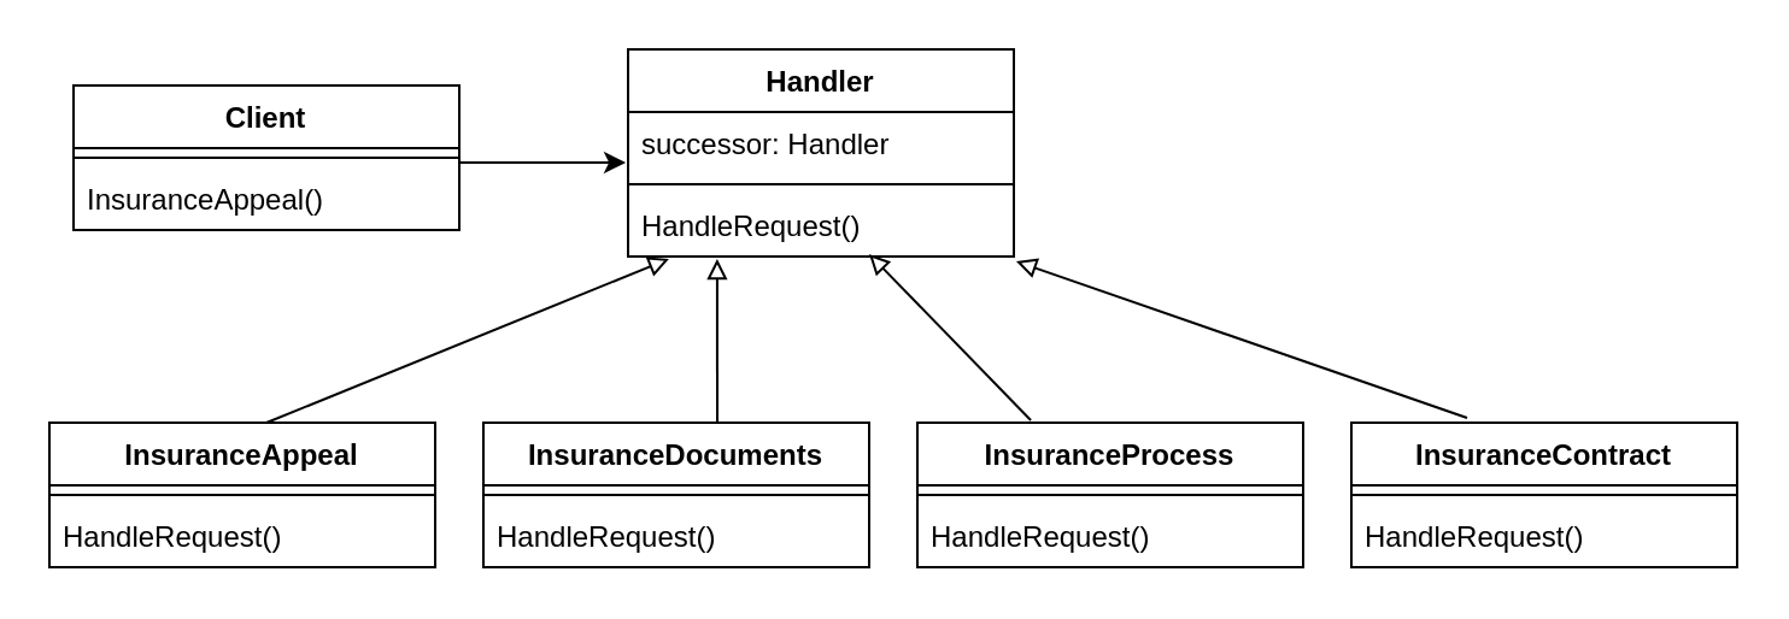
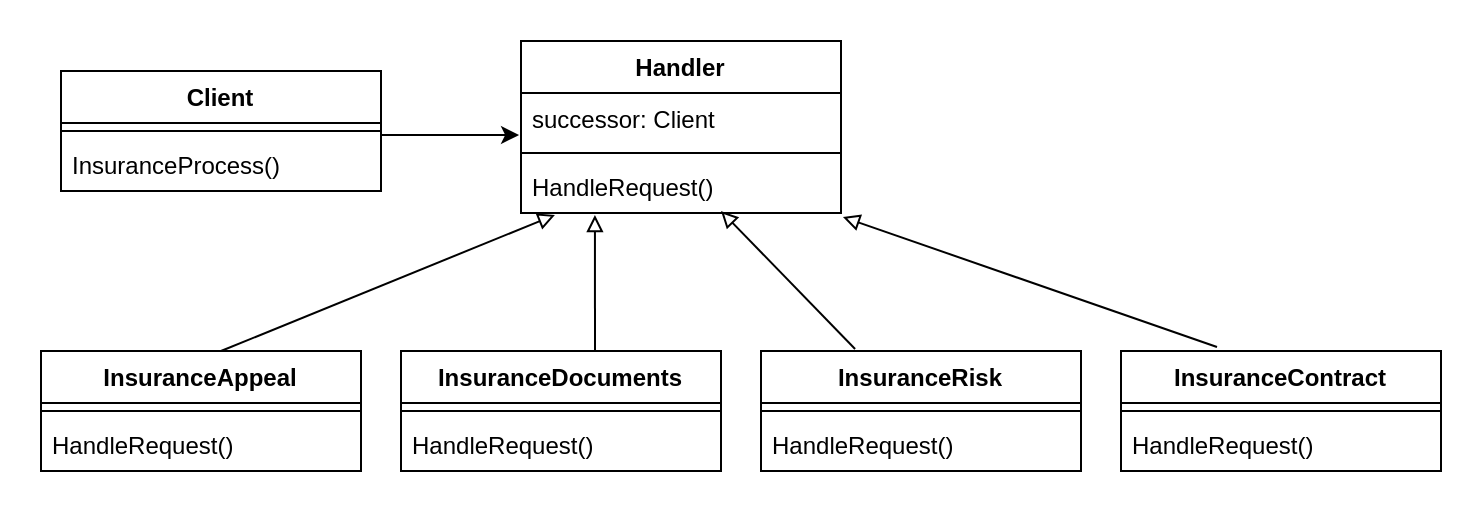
  <mxCell id="0" />
  <mxCell id="1" parent="0" />
  <mxCell id="2" value="Client" style="swimlane;fontStyle=1;align=center;verticalAlign=top;childLayout=stackLayout;horizontal=1;startSize=26;horizontalStack=0;resizeParent=1;resizeParentMax=0;resizeLast=0;collapsible=1;marginBottom=0;" parent="1" vertex="1"><mxGeometry x="30" y="35" width="160" height="60" as="geometry" /></mxCell>
  <mxCell id="3" value="" style="line;strokeWidth=1;fillColor=none;align=left;verticalAlign=middle;spacingTop=-1;spacingLeft=3;spacingRight=3;rotatable=0;labelPosition=right;points=[];portConstraint=eastwest;" parent="2" vertex="1"><mxGeometry y="26" width="160" height="8" as="geometry" /></mxCell>
- <mxCell id="4" value="InsuranceAppeal()" style="text;strokeColor=none;fillColor=none;align=left;verticalAlign=top;spacingLeft=4;spacingRight=4;overflow=hidden;rotatable=0;points=[[0,0.5],[1,0.5]];portConstraint=eastwest;" parent="2" vertex="1"><mxGeometry y="34" width="160" height="26" as="geometry" /></mxCell>
+ <mxCell id="4" value="InsuranceProcess()" style="text;strokeColor=none;fillColor=none;align=left;verticalAlign=top;spacingLeft=4;spacingRight=4;overflow=hidden;rotatable=0;points=[[0,0.5],[1,0.5]];portConstraint=eastwest;" parent="2" vertex="1"><mxGeometry y="34" width="160" height="26" as="geometry" /></mxCell>
  <mxCell id="5" value="Handler" style="swimlane;fontStyle=1;align=center;verticalAlign=top;childLayout=stackLayout;horizontal=1;startSize=26;horizontalStack=0;resizeParent=1;resizeParentMax=0;resizeLast=0;collapsible=1;marginBottom=0;" parent="1" vertex="1"><mxGeometry x="260" y="20" width="160" height="86" as="geometry" /></mxCell>
- <mxCell id="6" value="successor: Handler" style="text;strokeColor=none;fillColor=none;align=left;verticalAlign=top;spacingLeft=4;spacingRight=4;overflow=hidden;rotatable=0;points=[[0,0.5],[1,0.5]];portConstraint=eastwest;" parent="5" vertex="1"><mxGeometry y="26" width="160" height="26" as="geometry" /></mxCell>
+ <mxCell id="6" value="successor: Client" style="text;strokeColor=none;fillColor=none;align=left;verticalAlign=top;spacingLeft=4;spacingRight=4;overflow=hidden;rotatable=0;points=[[0,0.5],[1,0.5]];portConstraint=eastwest;" parent="5" vertex="1"><mxGeometry y="26" width="160" height="26" as="geometry" /></mxCell>
  <mxCell id="7" value="" style="line;strokeWidth=1;fillColor=none;align=left;verticalAlign=middle;spacingTop=-1;spacingLeft=3;spacingRight=3;rotatable=0;labelPosition=right;points=[];portConstraint=eastwest;" parent="5" vertex="1"><mxGeometry y="52" width="160" height="8" as="geometry" /></mxCell>
  <mxCell id="8" value="HandleRequest()" style="text;strokeColor=none;fillColor=none;align=left;verticalAlign=top;spacingLeft=4;spacingRight=4;overflow=hidden;rotatable=0;points=[[0,0.5],[1,0.5]];portConstraint=eastwest;" parent="5" vertex="1"><mxGeometry y="60" width="160" height="26" as="geometry" /></mxCell>
  <mxCell id="9" value="" style="endArrow=classic;html=1;rounded=0;entryX=-0.006;entryY=0.808;entryDx=0;entryDy=0;entryPerimeter=0;" parent="1" target="6" edge="1"><mxGeometry width="50" height="50" relative="1" as="geometry"><mxPoint x="190" y="67" as="sourcePoint" /><mxPoint x="230" y="35" as="targetPoint" /></mxGeometry></mxCell>
  <mxCell id="10" value="InsuranceAppeal" style="swimlane;fontStyle=1;align=center;verticalAlign=top;childLayout=stackLayout;horizontal=1;startSize=26;horizontalStack=0;resizeParent=1;resizeParentMax=0;resizeLast=0;collapsible=1;marginBottom=0;" parent="1" vertex="1"><mxGeometry x="20" y="175" width="160" height="60" as="geometry" /></mxCell>
  <mxCell id="11" value="" style="line;strokeWidth=1;fillColor=none;align=left;verticalAlign=middle;spacingTop=-1;spacingLeft=3;spacingRight=3;rotatable=0;labelPosition=right;points=[];portConstraint=eastwest;" parent="10" vertex="1"><mxGeometry y="26" width="160" height="8" as="geometry" /></mxCell>
  <mxCell id="12" value="HandleRequest()" style="text;strokeColor=none;fillColor=none;align=left;verticalAlign=top;spacingLeft=4;spacingRight=4;overflow=hidden;rotatable=0;points=[[0,0.5],[1,0.5]];portConstraint=eastwest;" parent="10" vertex="1"><mxGeometry y="34" width="160" height="26" as="geometry" /></mxCell>
  <mxCell id="13" value="InsuranceDocuments" style="swimlane;fontStyle=1;align=center;verticalAlign=top;childLayout=stackLayout;horizontal=1;startSize=26;horizontalStack=0;resizeParent=1;resizeParentMax=0;resizeLast=0;collapsible=1;marginBottom=0;" parent="1" vertex="1"><mxGeometry x="200" y="175" width="160" height="60" as="geometry" /></mxCell>
  <mxCell id="14" value="" style="line;strokeWidth=1;fillColor=none;align=left;verticalAlign=middle;spacingTop=-1;spacingLeft=3;spacingRight=3;rotatable=0;labelPosition=right;points=[];portConstraint=eastwest;" parent="13" vertex="1"><mxGeometry y="26" width="160" height="8" as="geometry" /></mxCell>
  <mxCell id="15" value="HandleRequest()" style="text;strokeColor=none;fillColor=none;align=left;verticalAlign=top;spacingLeft=4;spacingRight=4;overflow=hidden;rotatable=0;points=[[0,0.5],[1,0.5]];portConstraint=eastwest;" parent="13" vertex="1"><mxGeometry y="34" width="160" height="26" as="geometry" /></mxCell>
- <mxCell id="16" value="InsuranceProcess" style="swimlane;fontStyle=1;align=center;verticalAlign=top;childLayout=stackLayout;horizontal=1;startSize=26;horizontalStack=0;resizeParent=1;resizeParentMax=0;resizeLast=0;collapsible=1;marginBottom=0;" parent="1" vertex="1"><mxGeometry x="380" y="175" width="160" height="60" as="geometry" /></mxCell>
+ <mxCell id="16" value="InsuranceRisk" style="swimlane;fontStyle=1;align=center;verticalAlign=top;childLayout=stackLayout;horizontal=1;startSize=26;horizontalStack=0;resizeParent=1;resizeParentMax=0;resizeLast=0;collapsible=1;marginBottom=0;" parent="1" vertex="1"><mxGeometry x="380" y="175" width="160" height="60" as="geometry" /></mxCell>
  <mxCell id="17" value="" style="line;strokeWidth=1;fillColor=none;align=left;verticalAlign=middle;spacingTop=-1;spacingLeft=3;spacingRight=3;rotatable=0;labelPosition=right;points=[];portConstraint=eastwest;" parent="16" vertex="1"><mxGeometry y="26" width="160" height="8" as="geometry" /></mxCell>
  <mxCell id="18" value="HandleRequest()" style="text;strokeColor=none;fillColor=none;align=left;verticalAlign=top;spacingLeft=4;spacingRight=4;overflow=hidden;rotatable=0;points=[[0,0.5],[1,0.5]];portConstraint=eastwest;" parent="16" vertex="1"><mxGeometry y="34" width="160" height="26" as="geometry" /></mxCell>
  <mxCell id="19" value="InsuranceContract" style="swimlane;fontStyle=1;align=center;verticalAlign=top;childLayout=stackLayout;horizontal=1;startSize=26;horizontalStack=0;resizeParent=1;resizeParentMax=0;resizeLast=0;collapsible=1;marginBottom=0;" parent="1" vertex="1"><mxGeometry x="560" y="175" width="160" height="60" as="geometry" /></mxCell>
  <mxCell id="20" value="" style="line;strokeWidth=1;fillColor=none;align=left;verticalAlign=middle;spacingTop=-1;spacingLeft=3;spacingRight=3;rotatable=0;labelPosition=right;points=[];portConstraint=eastwest;" parent="19" vertex="1"><mxGeometry y="26" width="160" height="8" as="geometry" /></mxCell>
  <mxCell id="21" value="HandleRequest()" style="text;strokeColor=none;fillColor=none;align=left;verticalAlign=top;spacingLeft=4;spacingRight=4;overflow=hidden;rotatable=0;points=[[0,0.5],[1,0.5]];portConstraint=eastwest;" parent="19" vertex="1"><mxGeometry y="34" width="160" height="26" as="geometry" /></mxCell>
  <mxCell id="22" value="" style="endArrow=block;html=1;rounded=0;entryX=0.106;entryY=1.038;entryDx=0;entryDy=0;entryPerimeter=0;endFill=0;" parent="1" target="8" edge="1"><mxGeometry width="50" height="50" relative="1" as="geometry"><mxPoint x="110" y="175" as="sourcePoint" /><mxPoint x="170" y="115" as="targetPoint" /></mxGeometry></mxCell>
  <mxCell id="23" value="" style="endArrow=block;html=1;rounded=0;entryX=0.231;entryY=1.038;entryDx=0;entryDy=0;entryPerimeter=0;endFill=0;" parent="1" target="8" edge="1"><mxGeometry width="50" height="50" relative="1" as="geometry"><mxPoint x="297" y="175" as="sourcePoint" /><mxPoint x="350" y="115" as="targetPoint" /></mxGeometry></mxCell>
  <mxCell id="24" value="" style="endArrow=block;html=1;rounded=0;exitX=0.294;exitY=-0.017;exitDx=0;exitDy=0;exitPerimeter=0;endFill=0;" parent="1" source="16" edge="1"><mxGeometry width="50" height="50" relative="1" as="geometry"><mxPoint x="350" y="165" as="sourcePoint" /><mxPoint x="360" y="105" as="targetPoint" /></mxGeometry></mxCell>
  <mxCell id="25" value="" style="endArrow=block;html=1;rounded=0;entryX=1.006;entryY=1.077;entryDx=0;entryDy=0;entryPerimeter=0;exitX=0.3;exitY=-0.033;exitDx=0;exitDy=0;exitPerimeter=0;endFill=0;" parent="1" source="19" target="8" edge="1"><mxGeometry width="50" height="50" relative="1" as="geometry"><mxPoint x="480" y="155" as="sourcePoint" /><mxPoint x="530" y="105" as="targetPoint" /></mxGeometry></mxCell>
